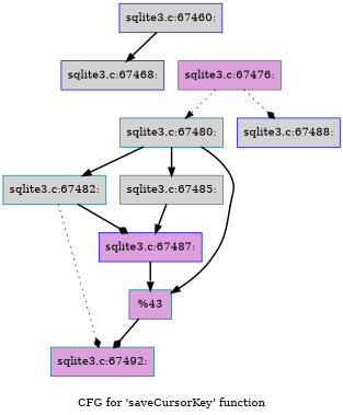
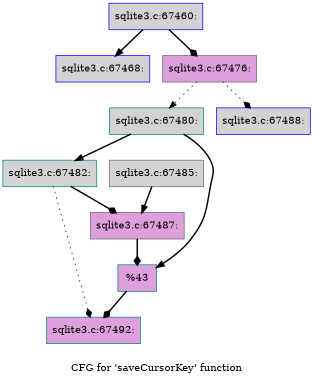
  digraph {
    label="CFG for 'saveCursorKey' function"
    node [color=teal fillcolor=lightgrey shape=record style=filled]
    edge [arrowhead=normal style=bold]
    n1 [color=blue label="{sqlite3.c:67460:}"]
    n2 [color=blue label="{sqlite3.c:67468:}"]
    n3 [color=gray40 fillcolor=plum label="{sqlite3.c:67476:}"]
    n4 [label="{sqlite3.c:67480:}"]
    n5 [color=blue label="{sqlite3.c:67488:}"]
    n6 [fillcolor=plum label="{sqlite3.c:67492:}"]
    n7 [label="{sqlite3.c:67482:}"]
    n8 [color=gray40 label="{sqlite3.c:67485:}"]
    n9 [fillcolor=plum label="{%43}"]
-   n10 [color=blue fillcolor=plum label="{sqlite3.c:67487:}"]
+   n10 [color=gray40 fillcolor=plum label="{sqlite3.c:67487:}"]
    n1 -> n2
+   n1 -> n3 [arrowhead=diamond]
    n3 -> n4 [style=dotted]
    n3 -> n5 [arrowhead=diamond style=dotted]
    n4 -> n7
-   n4 -> n8
    n4 -> n9
    n7 -> n6 [arrowhead=diamond style=dotted]
    n7 -> n10 [arrowhead=diamond]
    n8 -> n10
    n9 -> n6 [arrowhead=diamond]
-   n10 -> n9
+   n10 -> n9 [arrowhead=diamond]
  }
